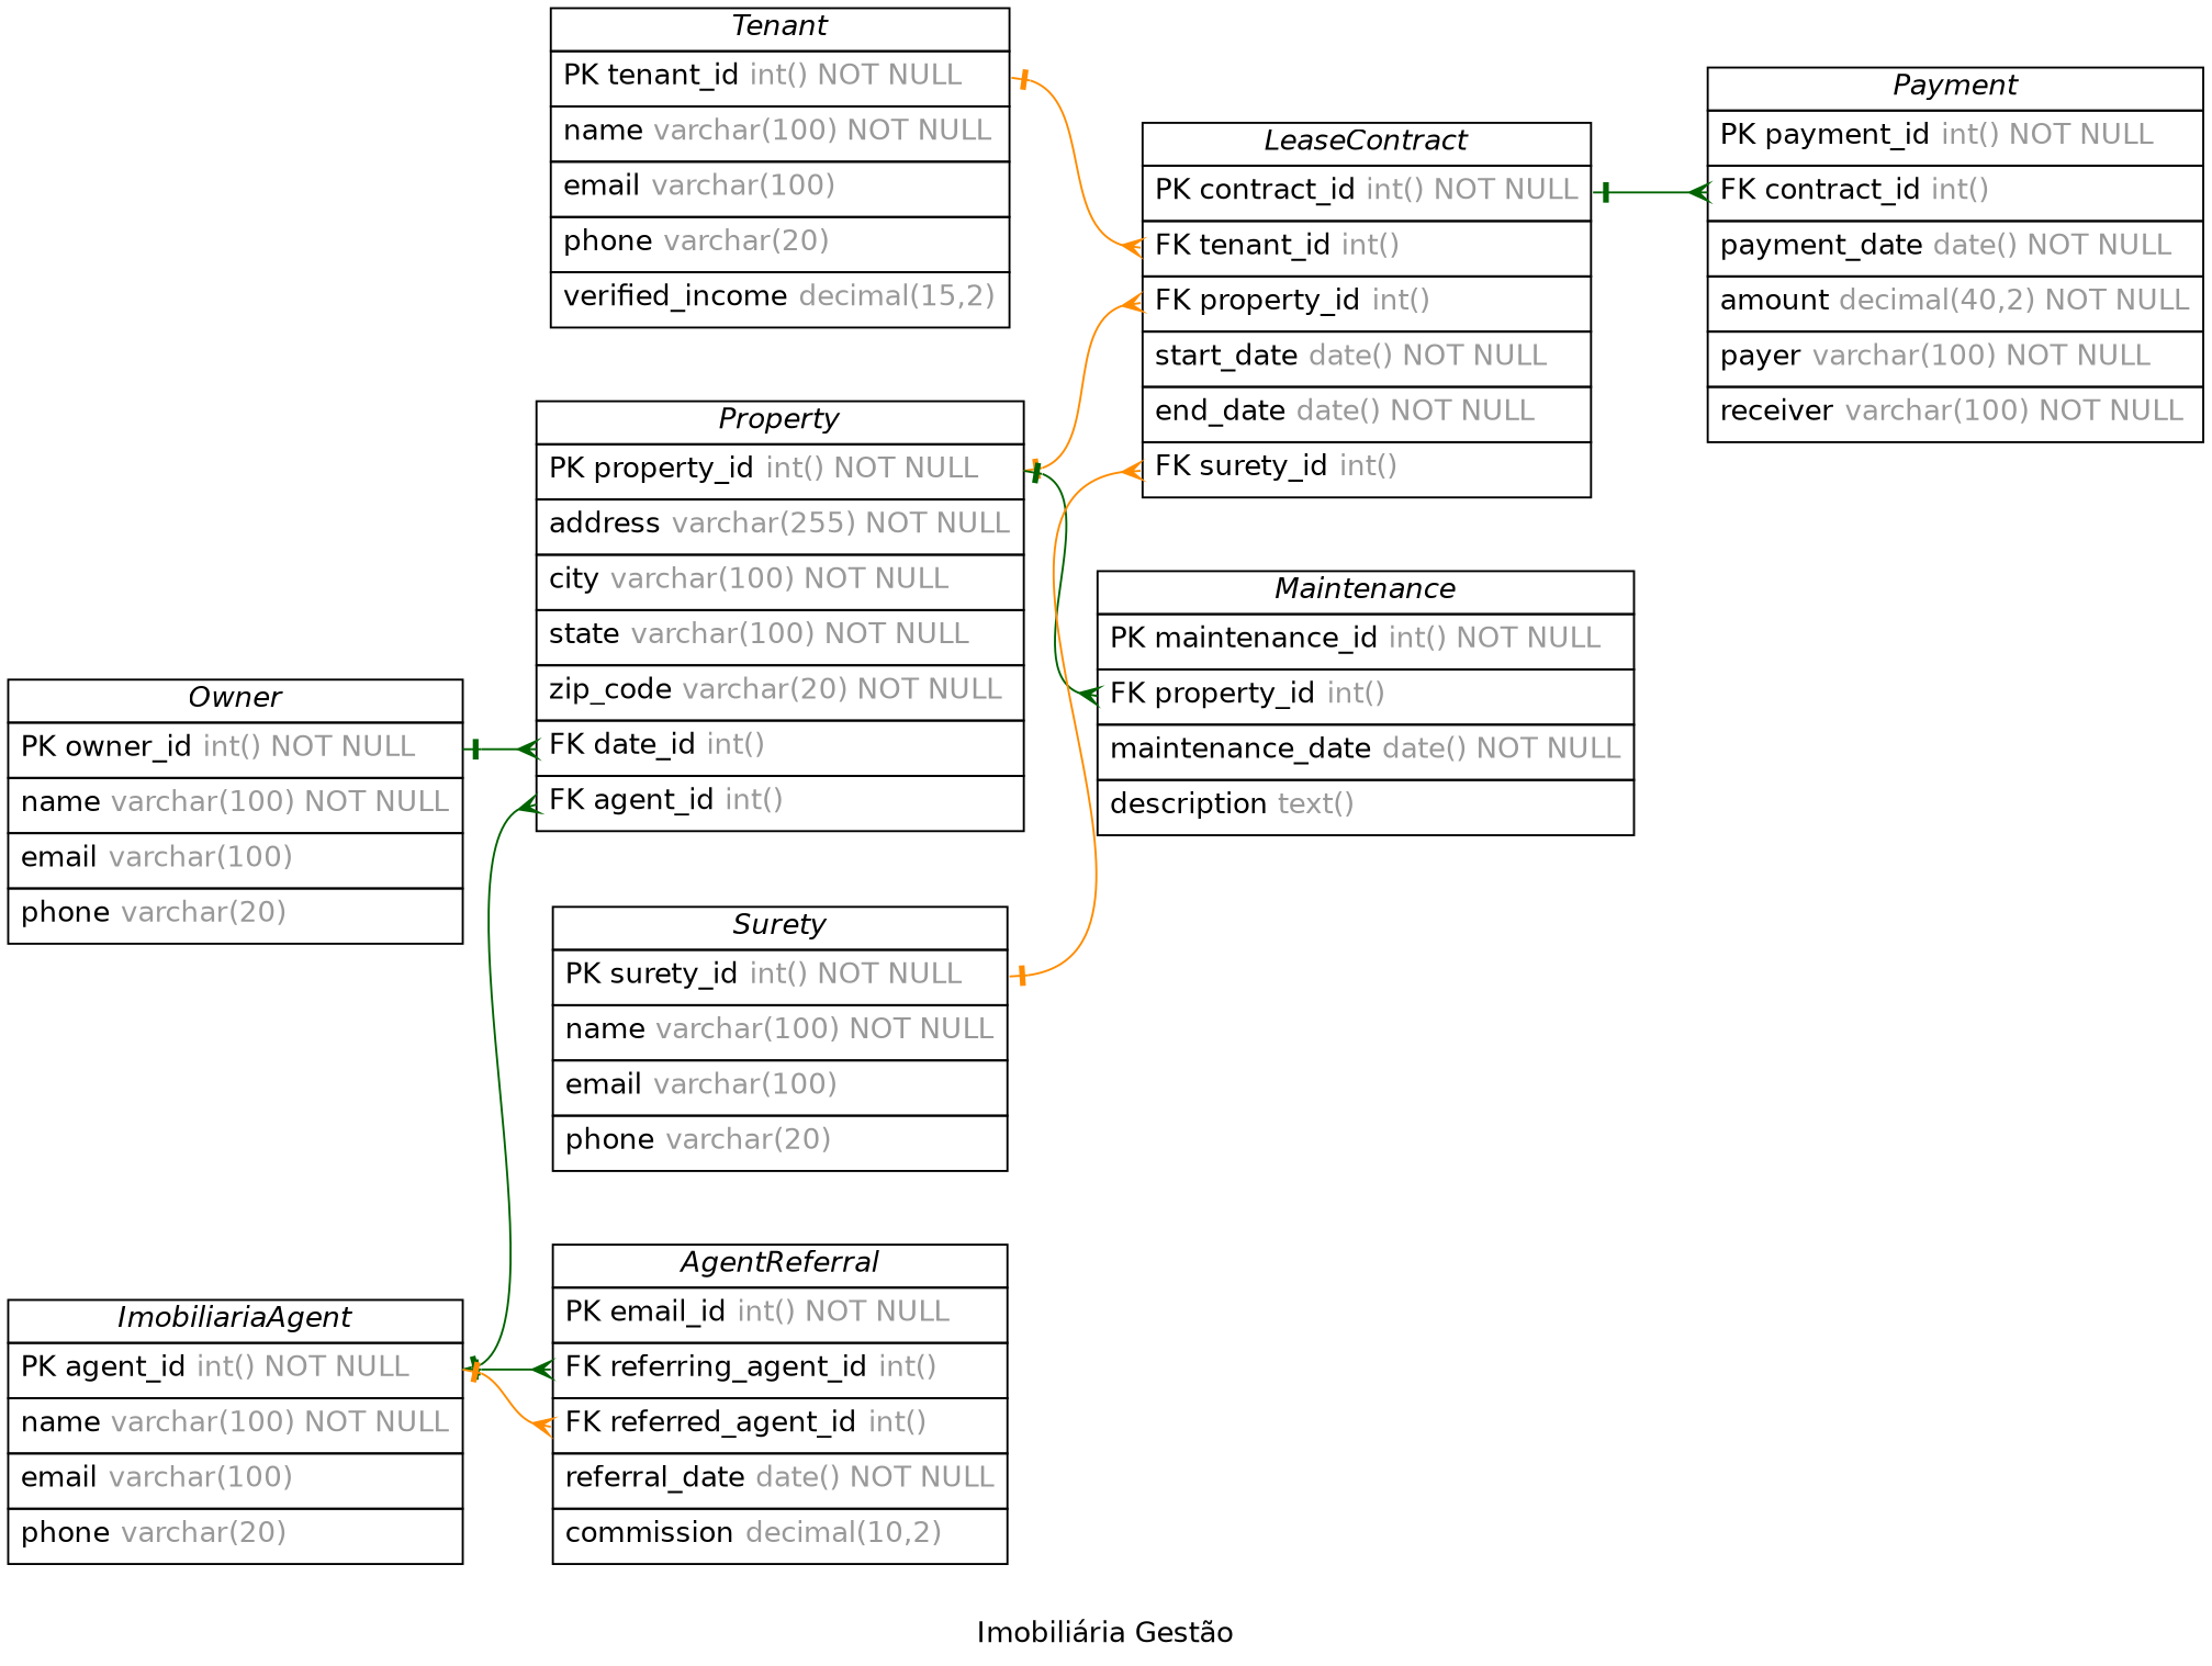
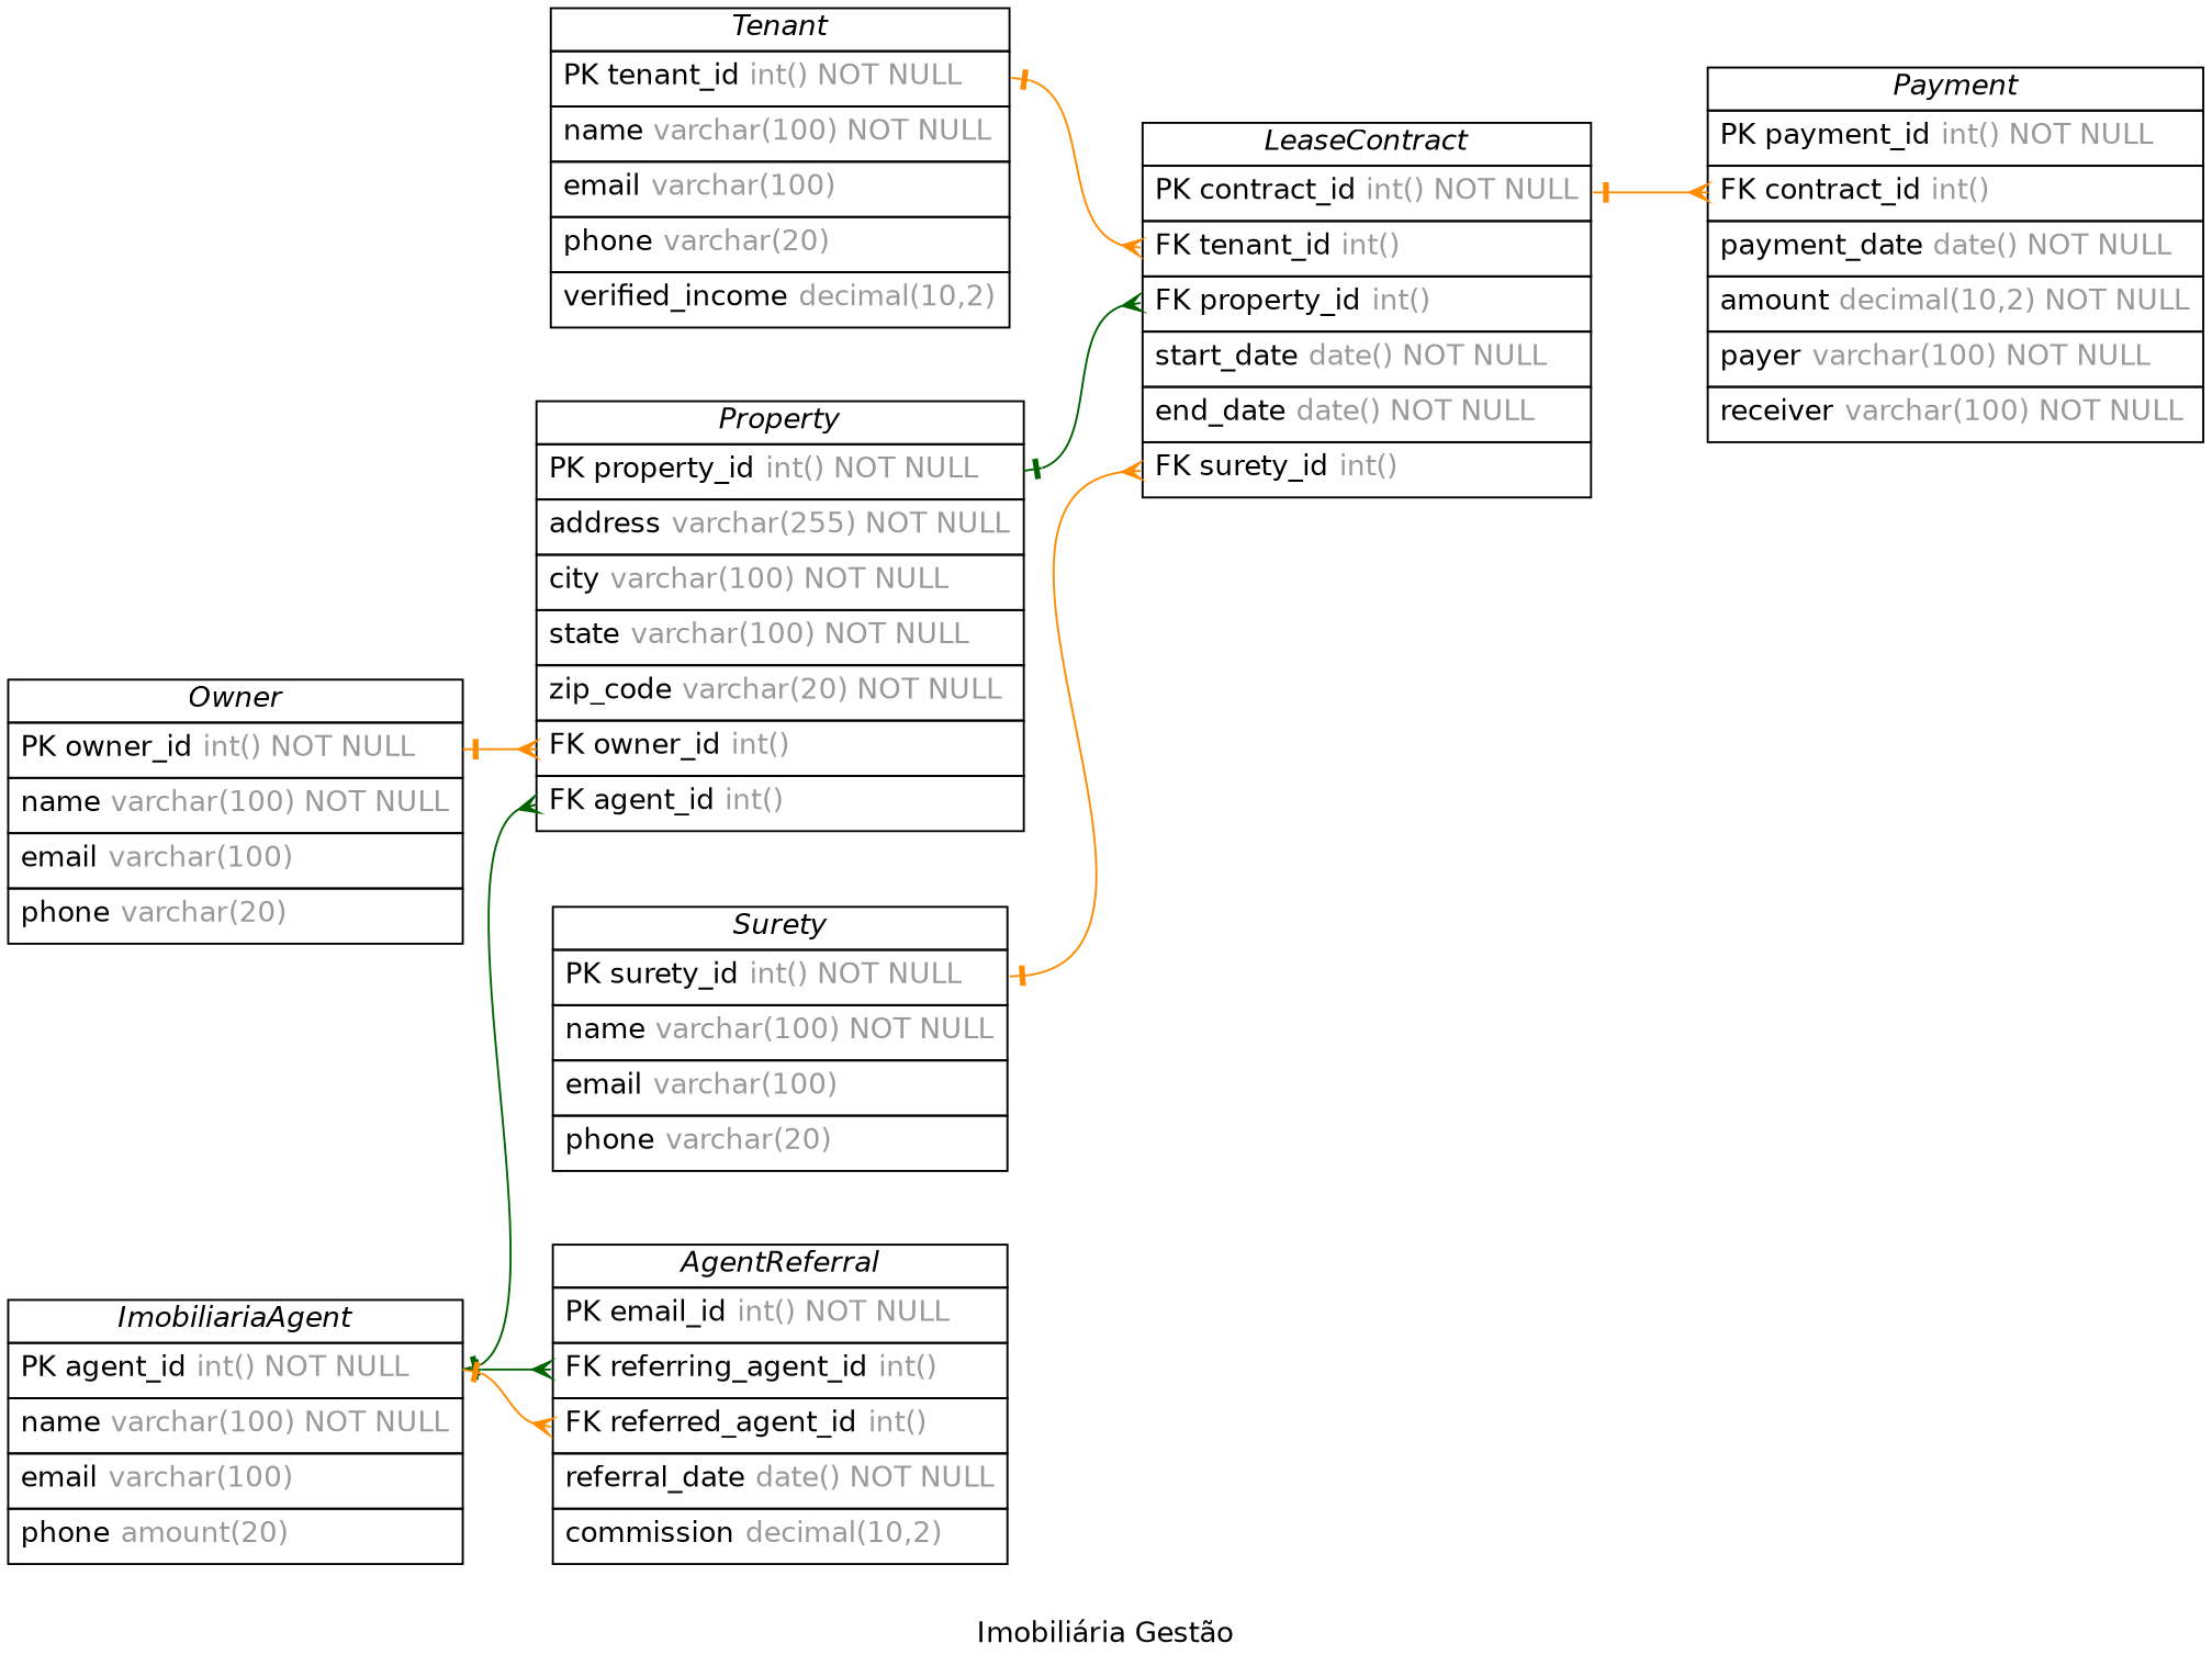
  digraph {
    concentrate=true
    fontname=Helvetica
    label="Imobiliária Gestão"
    nodesep=0.5
    rankdir=LR
    splines=spline
    node [fontname=Helvetica shape=plain]
    edge [arrowhead=ocrow arrowsize=0.9 arrowtail=noneotee color=darkorange dir=both fontname=Helvetica fontsize=12 headport=property_id labelangle=32 labeldistance=1.8 penwidth=1.0 tailport=agent_id]
-   n1 [label=<         <table border="0" cellborder="1" cellspacing="0" >         <tr><td><i>ImobiliariaAgent</i></td></tr>         <tr><td port="agent_id" align="left" cellpadding="5">PK agent_id <font color="grey60">int() NOT NULL</font></td></tr>         <tr><td port="name" align="left" cellpadding="5">name <font color="grey60">varchar(100) NOT NULL</font></td></tr>         <tr><td port="email" align="left" cellpadding="5">email <font color="grey60">varchar(100)</font></td></tr>         <tr><td port="phone" align="left" cellpadding="5">phone <font color="grey60">varchar(20)</font></td></tr>     </table>>]
-   n2 [label=<         <table border="0" cellborder="1" cellspacing="0" >         <tr><td><i>Property</i></td></tr>         <tr><td port="property_id" align="left" cellpadding="5">PK property_id <font color="grey60">int() NOT NULL</font></td></tr>         <tr><td port="address" align="left" cellpadding="5">address <font color="grey60">varchar(255) NOT NULL</font></td></tr>         <tr><td port="city" align="left" cellpadding="5">city <font color="grey60">varchar(100) NOT NULL</font></td></tr>         <tr><td port="state" align="left" cellpadding="5">state <font color="grey60">varchar(100) NOT NULL</font></td></tr>         <tr><td port="zip_code" align="left" cellpadding="5">zip_code <font color="grey60">varchar(20) NOT NULL</font></td></tr>         <tr><td port="owner_id" align="left" cellpadding="5">FK date_id <font color="grey60">int()</font></td></tr>         <tr><td port="agent_id" align="left" cellpadding="5">FK agent_id <font color="grey60">int()</font></td></tr>     </table>>]
+   n1 [label=<         <table border="0" cellborder="1" cellspacing="0" >         <tr><td><i>ImobiliariaAgent</i></td></tr>         <tr><td port="agent_id" align="left" cellpadding="5">PK agent_id <font color="grey60">int() NOT NULL</font></td></tr>         <tr><td port="name" align="left" cellpadding="5">name <font color="grey60">varchar(100) NOT NULL</font></td></tr>         <tr><td port="email" align="left" cellpadding="5">email <font color="grey60">varchar(100)</font></td></tr>         <tr><td port="phone" align="left" cellpadding="5">phone <font color="grey60">amount(20)</font></td></tr>     </table>>]
+   n2 [label=<         <table border="0" cellborder="1" cellspacing="0" >         <tr><td><i>Property</i></td></tr>         <tr><td port="property_id" align="left" cellpadding="5">PK property_id <font color="grey60">int() NOT NULL</font></td></tr>         <tr><td port="address" align="left" cellpadding="5">address <font color="grey60">varchar(255) NOT NULL</font></td></tr>         <tr><td port="city" align="left" cellpadding="5">city <font color="grey60">varchar(100) NOT NULL</font></td></tr>         <tr><td port="state" align="left" cellpadding="5">state <font color="grey60">varchar(100) NOT NULL</font></td></tr>         <tr><td port="zip_code" align="left" cellpadding="5">zip_code <font color="grey60">varchar(20) NOT NULL</font></td></tr>         <tr><td port="owner_id" align="left" cellpadding="5">FK owner_id <font color="grey60">int()</font></td></tr>         <tr><td port="agent_id" align="left" cellpadding="5">FK agent_id <font color="grey60">int()</font></td></tr>     </table>>]
    n3 [label=<         <table border="0" cellborder="1" cellspacing="0" >         <tr><td><i>AgentReferral</i></td></tr>         <tr><td port="referral_id" align="left" cellpadding="5">PK email_id <font color="grey60">int() NOT NULL</font></td></tr>         <tr><td port="referring_agent_id" align="left" cellpadding="5">FK referring_agent_id <font color="grey60">int()</font></td></tr>         <tr><td port="referred_agent_id" align="left" cellpadding="5">FK referred_agent_id <font color="grey60">int()</font></td></tr>         <tr><td port="referral_date" align="left" cellpadding="5">referral_date <font color="grey60">date() NOT NULL</font></td></tr>         <tr><td port="commission" align="left" cellpadding="5">commission <font color="grey60">decimal(10,2)</font></td></tr>     </table>>]
    n4 [label=<         <table border="0" cellborder="1" cellspacing="0" >         <tr><td><i>LeaseContract</i></td></tr>         <tr><td port="contract_id" align="left" cellpadding="5">PK contract_id <font color="grey60">int() NOT NULL</font></td></tr>         <tr><td port="tenant_id" align="left" cellpadding="5">FK tenant_id <font color="grey60">int()</font></td></tr>         <tr><td port="property_id" align="left" cellpadding="5">FK property_id <font color="grey60">int()</font></td></tr>         <tr><td port="start_date" align="left" cellpadding="5">start_date <font color="grey60">date() NOT NULL</font></td></tr>         <tr><td port="end_date" align="left" cellpadding="5">end_date <font color="grey60">date() NOT NULL</font></td></tr>         <tr><td port="surety_id" align="left" cellpadding="5">FK surety_id <font color="grey60">int()</font></td></tr>     </table>>]
-   n5 [label=<         <table border="0" cellborder="1" cellspacing="0" >         <tr><td><i>Maintenance</i></td></tr>         <tr><td port="maintenance_id" align="left" cellpadding="5">PK maintenance_id <font color="grey60">int() NOT NULL</font></td></tr>         <tr><td port="property_id" align="left" cellpadding="5">FK property_id <font color="grey60">int()</font></td></tr>         <tr><td port="maintenance_date" align="left" cellpadding="5">maintenance_date <font color="grey60">date() NOT NULL</font></td></tr>         <tr><td port="description" align="left" cellpadding="5">description <font color="grey60">text()</font></td></tr>     </table>>]
    n6 [label=<         <table border="0" cellborder="1" cellspacing="0" >         <tr><td><i>Owner</i></td></tr>         <tr><td port="owner_id" align="left" cellpadding="5">PK owner_id <font color="grey60">int() NOT NULL</font></td></tr>         <tr><td port="name" align="left" cellpadding="5">name <font color="grey60">varchar(100) NOT NULL</font></td></tr>         <tr><td port="email" align="left" cellpadding="5">email <font color="grey60">varchar(100)</font></td></tr>         <tr><td port="phone" align="left" cellpadding="5">phone <font color="grey60">varchar(20)</font></td></tr>     </table>>]
-   n7 [label=<         <table border="0" cellborder="1" cellspacing="0" >         <tr><td><i>Tenant</i></td></tr>         <tr><td port="tenant_id" align="left" cellpadding="5">PK tenant_id <font color="grey60">int() NOT NULL</font></td></tr>         <tr><td port="name" align="left" cellpadding="5">name <font color="grey60">varchar(100) NOT NULL</font></td></tr>         <tr><td port="email" align="left" cellpadding="5">email <font color="grey60">varchar(100)</font></td></tr>         <tr><td port="phone" align="left" cellpadding="5">phone <font color="grey60">varchar(20)</font></td></tr>         <tr><td port="verified_income" align="left" cellpadding="5">verified_income <font color="grey60">decimal(15,2)</font></td></tr>     </table>>]
-   n8 [label=<         <table border="0" cellborder="1" cellspacing="0" >         <tr><td><i>Payment</i></td></tr>         <tr><td port="payment_id" align="left" cellpadding="5">PK payment_id <font color="grey60">int() NOT NULL</font></td></tr>         <tr><td port="contract_id" align="left" cellpadding="5">FK contract_id <font color="grey60">int()</font></td></tr>         <tr><td port="payment_date" align="left" cellpadding="5">payment_date <font color="grey60">date() NOT NULL</font></td></tr>         <tr><td port="amount" align="left" cellpadding="5">amount <font color="grey60">decimal(40,2) NOT NULL</font></td></tr>         <tr><td port="payer" align="left" cellpadding="5">payer <font color="grey60">varchar(100) NOT NULL</font></td></tr>         <tr><td port="receiver" align="left" cellpadding="5">receiver <font color="grey60">varchar(100) NOT NULL</font></td></tr>     </table>>]
+   n7 [label=<         <table border="0" cellborder="1" cellspacing="0" >         <tr><td><i>Tenant</i></td></tr>         <tr><td port="tenant_id" align="left" cellpadding="5">PK tenant_id <font color="grey60">int() NOT NULL</font></td></tr>         <tr><td port="name" align="left" cellpadding="5">name <font color="grey60">varchar(100) NOT NULL</font></td></tr>         <tr><td port="email" align="left" cellpadding="5">email <font color="grey60">varchar(100)</font></td></tr>         <tr><td port="phone" align="left" cellpadding="5">phone <font color="grey60">varchar(20)</font></td></tr>         <tr><td port="verified_income" align="left" cellpadding="5">verified_income <font color="grey60">decimal(10,2)</font></td></tr>     </table>>]
+   n8 [label=<         <table border="0" cellborder="1" cellspacing="0" >         <tr><td><i>Payment</i></td></tr>         <tr><td port="payment_id" align="left" cellpadding="5">PK payment_id <font color="grey60">int() NOT NULL</font></td></tr>         <tr><td port="contract_id" align="left" cellpadding="5">FK contract_id <font color="grey60">int()</font></td></tr>         <tr><td port="payment_date" align="left" cellpadding="5">payment_date <font color="grey60">date() NOT NULL</font></td></tr>         <tr><td port="amount" align="left" cellpadding="5">amount <font color="grey60">decimal(10,2) NOT NULL</font></td></tr>         <tr><td port="payer" align="left" cellpadding="5">payer <font color="grey60">varchar(100) NOT NULL</font></td></tr>         <tr><td port="receiver" align="left" cellpadding="5">receiver <font color="grey60">varchar(100) NOT NULL</font></td></tr>     </table>>]
    n9 [label=<         <table border="0" cellborder="1" cellspacing="0" >         <tr><td><i>Surety</i></td></tr>         <tr><td port="surety_id" align="left" cellpadding="5">PK surety_id <font color="grey60">int() NOT NULL</font></td></tr>         <tr><td port="name" align="left" cellpadding="5">name <font color="grey60">varchar(100) NOT NULL</font></td></tr>         <tr><td port="email" align="left" cellpadding="5">email <font color="grey60">varchar(100)</font></td></tr>         <tr><td port="phone" align="left" cellpadding="5">phone <font color="grey60">varchar(20)</font></td></tr>     </table>>]
    n1 -> n2 [color=darkgreen headport=agent_id]
    n1 -> n3 [color=darkgreen headport=referring_agent_id]
    n1 -> n3 [headport=referred_agent_id]
-   n2 -> n4 [tailport=property_id]
-   n2 -> n5 [color=darkgreen tailport=property_id]
-   n4 -> n8 [color=darkgreen headport=contract_id tailport=contract_id]
-   n6 -> n2 [color=darkgreen headport=owner_id tailport=owner_id]
+   n2 -> n4 [color=darkgreen tailport=property_id]
+   n4 -> n8 [headport=contract_id tailport=contract_id]
+   n6 -> n2 [headport=owner_id tailport=owner_id]
    n7 -> n4 [headport=tenant_id tailport=tenant_id]
    n9 -> n4 [headport=surety_id tailport=surety_id]
  }
